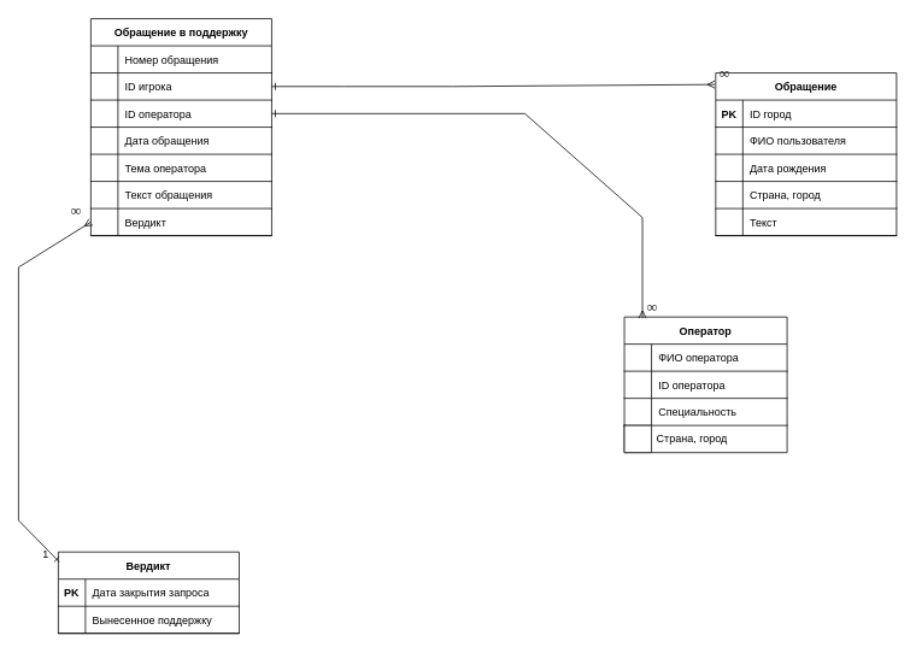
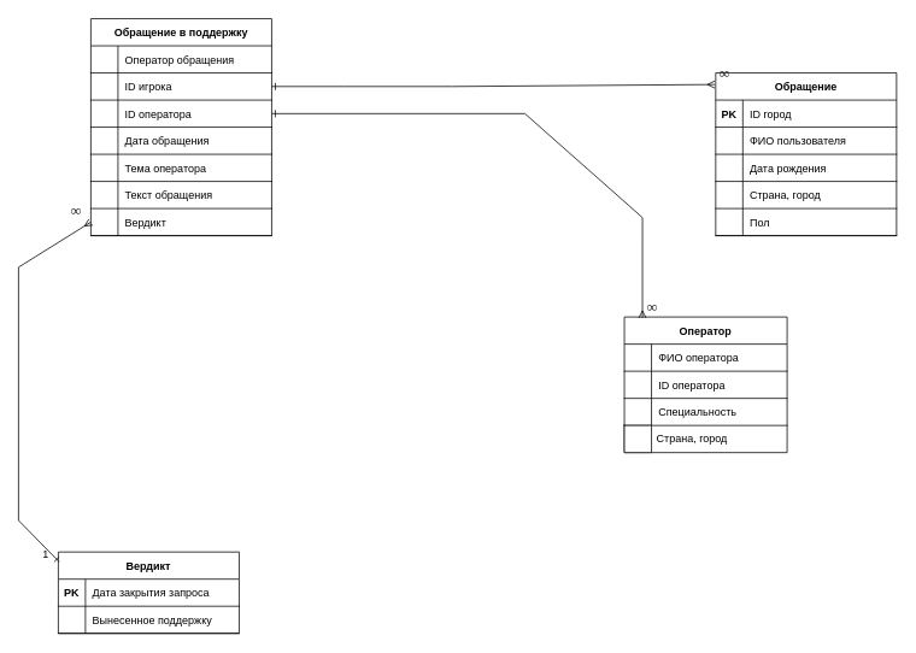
  <mxCell id="0" />
  <mxCell id="1" parent="0" />
  <mxCell id="2" value="Оператор" style="shape=table;startSize=30;container=1;collapsible=1;childLayout=tableLayout;fixedRows=1;rowLines=0;fontStyle=1;align=center;resizeLast=1;" vertex="1" parent="1"><mxGeometry x="690" y="350" width="180" height="150" as="geometry" /></mxCell>
  <mxCell id="3" value="" style="shape=tableRow;horizontal=0;startSize=0;swimlaneHead=0;swimlaneBody=0;fillColor=none;collapsible=0;dropTarget=0;points=[[0,0.5],[1,0.5]];portConstraint=eastwest;top=0;left=0;right=0;bottom=1;" vertex="1" parent="2"><mxGeometry y="30" width="180" height="30" as="geometry" /></mxCell>
  <mxCell id="4" value="" style="shape=partialRectangle;connectable=0;fillColor=none;top=0;left=0;bottom=0;right=0;fontStyle=1;overflow=hidden;" vertex="1" parent="3"><mxGeometry width="30" height="30" as="geometry"><mxRectangle width="30" height="30" as="alternateBounds" /></mxGeometry></mxCell>
  <mxCell id="5" value="ФИО оператора" style="shape=partialRectangle;connectable=0;fillColor=none;top=0;left=0;bottom=0;right=0;align=left;spacingLeft=6;fontStyle=0;overflow=hidden;" vertex="1" parent="3"><mxGeometry x="30" width="150" height="30" as="geometry"><mxRectangle width="150" height="30" as="alternateBounds" /></mxGeometry></mxCell>
  <mxCell id="6" value="" style="shape=tableRow;horizontal=0;startSize=0;swimlaneHead=0;swimlaneBody=0;fillColor=none;collapsible=0;dropTarget=0;points=[[0,0.5],[1,0.5]];portConstraint=eastwest;top=0;left=0;right=0;bottom=1;" vertex="1" parent="2"><mxGeometry y="60" width="180" height="30" as="geometry" /></mxCell>
  <mxCell id="7" value="" style="shape=partialRectangle;connectable=0;fillColor=none;top=0;left=0;bottom=0;right=0;fontStyle=1;overflow=hidden;" vertex="1" parent="6"><mxGeometry width="30" height="30" as="geometry"><mxRectangle width="30" height="30" as="alternateBounds" /></mxGeometry></mxCell>
  <mxCell id="8" value="ID оператора" style="shape=partialRectangle;connectable=0;fillColor=none;top=0;left=0;bottom=0;right=0;align=left;spacingLeft=6;fontStyle=0;overflow=hidden;" vertex="1" parent="6"><mxGeometry x="30" width="150" height="30" as="geometry"><mxRectangle width="150" height="30" as="alternateBounds" /></mxGeometry></mxCell>
  <mxCell id="9" value="" style="shape=tableRow;horizontal=0;startSize=0;swimlaneHead=0;swimlaneBody=0;fillColor=none;collapsible=0;dropTarget=0;points=[[0,0.5],[1,0.5]];portConstraint=eastwest;top=0;left=0;right=0;bottom=1;" vertex="1" parent="2"><mxGeometry y="90" width="180" height="30" as="geometry" /></mxCell>
  <mxCell id="10" value="" style="shape=partialRectangle;connectable=0;fillColor=none;top=0;left=0;bottom=0;right=0;fontStyle=1;overflow=hidden;" vertex="1" parent="9"><mxGeometry width="30" height="30" as="geometry"><mxRectangle width="30" height="30" as="alternateBounds" /></mxGeometry></mxCell>
  <mxCell id="11" value="Специальность" style="shape=partialRectangle;connectable=0;fillColor=none;top=0;left=0;bottom=0;right=0;align=left;spacingLeft=6;fontStyle=0;overflow=hidden;" vertex="1" parent="9"><mxGeometry x="30" width="150" height="30" as="geometry"><mxRectangle width="150" height="30" as="alternateBounds" /></mxGeometry></mxCell>
  <mxCell id="12" value="Обращение" style="shape=table;startSize=30;container=1;collapsible=1;childLayout=tableLayout;fixedRows=1;rowLines=0;fontStyle=1;align=center;resizeLast=1;" vertex="1" parent="1"><mxGeometry x="791" y="80" width="200" height="180" as="geometry" /></mxCell>
  <mxCell id="13" value="" style="shape=tableRow;horizontal=0;startSize=0;swimlaneHead=0;swimlaneBody=0;fillColor=none;collapsible=0;dropTarget=0;points=[[0,0.5],[1,0.5]];portConstraint=eastwest;top=0;left=0;right=0;bottom=1;" vertex="1" parent="12"><mxGeometry y="30" width="200" height="30" as="geometry" /></mxCell>
  <mxCell id="14" value="PK" style="shape=partialRectangle;connectable=0;fillColor=none;top=0;left=0;bottom=0;right=0;fontStyle=1;overflow=hidden;" vertex="1" parent="13"><mxGeometry width="30" height="30" as="geometry"><mxRectangle width="30" height="30" as="alternateBounds" /></mxGeometry></mxCell>
  <mxCell id="15" value="ID город" style="shape=partialRectangle;connectable=0;fillColor=none;top=0;left=0;bottom=0;right=0;align=left;spacingLeft=6;fontStyle=0;overflow=hidden;" vertex="1" parent="13"><mxGeometry x="30" width="170" height="30" as="geometry"><mxRectangle width="170" height="30" as="alternateBounds" /></mxGeometry></mxCell>
  <mxCell id="16" value="" style="shape=tableRow;horizontal=0;startSize=0;swimlaneHead=0;swimlaneBody=0;fillColor=none;collapsible=0;dropTarget=0;points=[[0,0.5],[1,0.5]];portConstraint=eastwest;top=0;left=0;right=0;bottom=1;" vertex="1" parent="12"><mxGeometry y="60" width="200" height="30" as="geometry" /></mxCell>
  <mxCell id="17" value="" style="shape=partialRectangle;connectable=0;fillColor=none;top=0;left=0;bottom=0;right=0;fontStyle=1;overflow=hidden;" vertex="1" parent="16"><mxGeometry width="30" height="30" as="geometry"><mxRectangle width="30" height="30" as="alternateBounds" /></mxGeometry></mxCell>
  <mxCell id="18" value="ФИО пользователя" style="shape=partialRectangle;connectable=0;fillColor=none;top=0;left=0;bottom=0;right=0;align=left;spacingLeft=6;fontStyle=0;overflow=hidden;" vertex="1" parent="16"><mxGeometry x="30" width="170" height="30" as="geometry"><mxRectangle width="170" height="30" as="alternateBounds" /></mxGeometry></mxCell>
  <mxCell id="19" value="" style="shape=tableRow;horizontal=0;startSize=0;swimlaneHead=0;swimlaneBody=0;fillColor=none;collapsible=0;dropTarget=0;points=[[0,0.5],[1,0.5]];portConstraint=eastwest;top=0;left=0;right=0;bottom=1;" vertex="1" parent="12"><mxGeometry y="90" width="200" height="30" as="geometry" /></mxCell>
  <mxCell id="20" value="" style="shape=partialRectangle;connectable=0;fillColor=none;top=0;left=0;bottom=0;right=0;fontStyle=1;overflow=hidden;" vertex="1" parent="19"><mxGeometry width="30" height="30" as="geometry"><mxRectangle width="30" height="30" as="alternateBounds" /></mxGeometry></mxCell>
  <mxCell id="21" value="Дата рождения" style="shape=partialRectangle;connectable=0;fillColor=none;top=0;left=0;bottom=0;right=0;align=left;spacingLeft=6;fontStyle=0;overflow=hidden;" vertex="1" parent="19"><mxGeometry x="30" width="170" height="30" as="geometry"><mxRectangle width="170" height="30" as="alternateBounds" /></mxGeometry></mxCell>
  <mxCell id="22" value="" style="shape=tableRow;horizontal=0;startSize=0;swimlaneHead=0;swimlaneBody=0;fillColor=none;collapsible=0;dropTarget=0;points=[[0,0.5],[1,0.5]];portConstraint=eastwest;top=0;left=0;right=0;bottom=1;" vertex="1" parent="12"><mxGeometry y="120" width="200" height="30" as="geometry" /></mxCell>
  <mxCell id="23" value="" style="shape=partialRectangle;connectable=0;fillColor=none;top=0;left=0;bottom=0;right=0;fontStyle=1;overflow=hidden;" vertex="1" parent="22"><mxGeometry width="30" height="30" as="geometry"><mxRectangle width="30" height="30" as="alternateBounds" /></mxGeometry></mxCell>
  <mxCell id="24" value="Страна, город" style="shape=partialRectangle;connectable=0;fillColor=none;top=0;left=0;bottom=0;right=0;align=left;spacingLeft=6;fontStyle=0;overflow=hidden;" vertex="1" parent="22"><mxGeometry x="30" width="170" height="30" as="geometry"><mxRectangle width="170" height="30" as="alternateBounds" /></mxGeometry></mxCell>
  <mxCell id="25" value="" style="shape=tableRow;horizontal=0;startSize=0;swimlaneHead=0;swimlaneBody=0;fillColor=none;collapsible=0;dropTarget=0;points=[[0,0.5],[1,0.5]];portConstraint=eastwest;top=0;left=0;right=0;bottom=1;" vertex="1" parent="12"><mxGeometry y="150" width="200" height="30" as="geometry" /></mxCell>
  <mxCell id="26" value="" style="shape=partialRectangle;connectable=0;fillColor=none;top=0;left=0;bottom=0;right=0;fontStyle=1;overflow=hidden;" vertex="1" parent="25"><mxGeometry width="30" height="30" as="geometry"><mxRectangle width="30" height="30" as="alternateBounds" /></mxGeometry></mxCell>
- <mxCell id="27" value="Текст" style="shape=partialRectangle;connectable=0;fillColor=none;top=0;left=0;bottom=0;right=0;align=left;spacingLeft=6;fontStyle=0;overflow=hidden;" vertex="1" parent="25"><mxGeometry x="30" width="170" height="30" as="geometry"><mxRectangle width="170" height="30" as="alternateBounds" /></mxGeometry></mxCell>
+ <mxCell id="27" value="Пол" style="shape=partialRectangle;connectable=0;fillColor=none;top=0;left=0;bottom=0;right=0;align=left;spacingLeft=6;fontStyle=0;overflow=hidden;" vertex="1" parent="25"><mxGeometry x="30" width="170" height="30" as="geometry"><mxRectangle width="170" height="30" as="alternateBounds" /></mxGeometry></mxCell>
  <mxCell id="28" value="Обращение в поддержку" style="shape=table;startSize=30;container=1;collapsible=1;childLayout=tableLayout;fixedRows=1;rowLines=0;fontStyle=1;align=center;resizeLast=1;" vertex="1" parent="1"><mxGeometry x="100" y="20" width="200" height="240" as="geometry" /></mxCell>
  <mxCell id="29" value="" style="shape=tableRow;horizontal=0;startSize=0;swimlaneHead=0;swimlaneBody=0;fillColor=none;collapsible=0;dropTarget=0;points=[[0,0.5],[1,0.5]];portConstraint=eastwest;top=0;left=0;right=0;bottom=1;" vertex="1" parent="28"><mxGeometry y="30" width="200" height="30" as="geometry" /></mxCell>
  <mxCell id="30" value="" style="shape=partialRectangle;connectable=0;fillColor=none;top=0;left=0;bottom=0;right=0;fontStyle=1;overflow=hidden;" vertex="1" parent="29"><mxGeometry width="30" height="30" as="geometry"><mxRectangle width="30" height="30" as="alternateBounds" /></mxGeometry></mxCell>
- <mxCell id="31" value="Номер обращения" style="shape=partialRectangle;connectable=0;fillColor=none;top=0;left=0;bottom=0;right=0;align=left;spacingLeft=6;fontStyle=0;overflow=hidden;" vertex="1" parent="29"><mxGeometry x="30" width="170" height="30" as="geometry"><mxRectangle width="170" height="30" as="alternateBounds" /></mxGeometry></mxCell>
+ <mxCell id="31" value="Оператор обращения" style="shape=partialRectangle;connectable=0;fillColor=none;top=0;left=0;bottom=0;right=0;align=left;spacingLeft=6;fontStyle=0;overflow=hidden;" vertex="1" parent="29"><mxGeometry x="30" width="170" height="30" as="geometry"><mxRectangle width="170" height="30" as="alternateBounds" /></mxGeometry></mxCell>
  <mxCell id="32" value="" style="shape=tableRow;horizontal=0;startSize=0;swimlaneHead=0;swimlaneBody=0;fillColor=none;collapsible=0;dropTarget=0;points=[[0,0.5],[1,0.5]];portConstraint=eastwest;top=0;left=0;right=0;bottom=1;" vertex="1" parent="28"><mxGeometry y="60" width="200" height="30" as="geometry" /></mxCell>
  <mxCell id="33" value="" style="shape=partialRectangle;connectable=0;fillColor=none;top=0;left=0;bottom=0;right=0;fontStyle=1;overflow=hidden;" vertex="1" parent="32"><mxGeometry width="30" height="30" as="geometry"><mxRectangle width="30" height="30" as="alternateBounds" /></mxGeometry></mxCell>
  <mxCell id="34" value="ID игрока" style="shape=partialRectangle;connectable=0;fillColor=none;top=0;left=0;bottom=0;right=0;align=left;spacingLeft=6;fontStyle=0;overflow=hidden;" vertex="1" parent="32"><mxGeometry x="30" width="170" height="30" as="geometry"><mxRectangle width="170" height="30" as="alternateBounds" /></mxGeometry></mxCell>
  <mxCell id="35" value="" style="shape=tableRow;horizontal=0;startSize=0;swimlaneHead=0;swimlaneBody=0;fillColor=none;collapsible=0;dropTarget=0;points=[[0,0.5],[1,0.5]];portConstraint=eastwest;top=0;left=0;right=0;bottom=1;" vertex="1" parent="28"><mxGeometry y="90" width="200" height="30" as="geometry" /></mxCell>
  <mxCell id="36" value="" style="shape=partialRectangle;connectable=0;fillColor=none;top=0;left=0;bottom=0;right=0;fontStyle=1;overflow=hidden;" vertex="1" parent="35"><mxGeometry width="30" height="30" as="geometry"><mxRectangle width="30" height="30" as="alternateBounds" /></mxGeometry></mxCell>
  <mxCell id="37" value="ID оператора" style="shape=partialRectangle;connectable=0;fillColor=none;top=0;left=0;bottom=0;right=0;align=left;spacingLeft=6;fontStyle=0;overflow=hidden;" vertex="1" parent="35"><mxGeometry x="30" width="170" height="30" as="geometry"><mxRectangle width="170" height="30" as="alternateBounds" /></mxGeometry></mxCell>
  <mxCell id="38" value="" style="shape=tableRow;horizontal=0;startSize=0;swimlaneHead=0;swimlaneBody=0;fillColor=none;collapsible=0;dropTarget=0;points=[[0,0.5],[1,0.5]];portConstraint=eastwest;top=0;left=0;right=0;bottom=1;" vertex="1" parent="28"><mxGeometry y="120" width="200" height="30" as="geometry" /></mxCell>
  <mxCell id="39" value="" style="shape=partialRectangle;connectable=0;fillColor=none;top=0;left=0;bottom=0;right=0;fontStyle=1;overflow=hidden;" vertex="1" parent="38"><mxGeometry width="30" height="30" as="geometry"><mxRectangle width="30" height="30" as="alternateBounds" /></mxGeometry></mxCell>
  <mxCell id="40" value="Дата обращения" style="shape=partialRectangle;connectable=0;fillColor=none;top=0;left=0;bottom=0;right=0;align=left;spacingLeft=6;fontStyle=0;overflow=hidden;" vertex="1" parent="38"><mxGeometry x="30" width="170" height="30" as="geometry"><mxRectangle width="170" height="30" as="alternateBounds" /></mxGeometry></mxCell>
  <mxCell id="41" value="" style="shape=tableRow;horizontal=0;startSize=0;swimlaneHead=0;swimlaneBody=0;fillColor=none;collapsible=0;dropTarget=0;points=[[0,0.5],[1,0.5]];portConstraint=eastwest;top=0;left=0;right=0;bottom=1;" vertex="1" parent="28"><mxGeometry y="150" width="200" height="30" as="geometry" /></mxCell>
  <mxCell id="42" value="" style="shape=partialRectangle;connectable=0;fillColor=none;top=0;left=0;bottom=0;right=0;fontStyle=1;overflow=hidden;" vertex="1" parent="41"><mxGeometry width="30" height="30" as="geometry"><mxRectangle width="30" height="30" as="alternateBounds" /></mxGeometry></mxCell>
  <mxCell id="43" value="Тема оператора" style="shape=partialRectangle;connectable=0;fillColor=none;top=0;left=0;bottom=0;right=0;align=left;spacingLeft=6;fontStyle=0;overflow=hidden;" vertex="1" parent="41"><mxGeometry x="30" width="170" height="30" as="geometry"><mxRectangle width="170" height="30" as="alternateBounds" /></mxGeometry></mxCell>
  <mxCell id="44" value="" style="shape=tableRow;horizontal=0;startSize=0;swimlaneHead=0;swimlaneBody=0;fillColor=none;collapsible=0;dropTarget=0;points=[[0,0.5],[1,0.5]];portConstraint=eastwest;top=0;left=0;right=0;bottom=1;" vertex="1" parent="28"><mxGeometry y="180" width="200" height="30" as="geometry" /></mxCell>
  <mxCell id="45" value="" style="shape=partialRectangle;connectable=0;fillColor=none;top=0;left=0;bottom=0;right=0;fontStyle=1;overflow=hidden;" vertex="1" parent="44"><mxGeometry width="30" height="30" as="geometry"><mxRectangle width="30" height="30" as="alternateBounds" /></mxGeometry></mxCell>
  <mxCell id="46" value="Текст обращения" style="shape=partialRectangle;connectable=0;fillColor=none;top=0;left=0;bottom=0;right=0;align=left;spacingLeft=6;fontStyle=0;overflow=hidden;" vertex="1" parent="44"><mxGeometry x="30" width="170" height="30" as="geometry"><mxRectangle width="170" height="30" as="alternateBounds" /></mxGeometry></mxCell>
  <mxCell id="47" value="" style="shape=tableRow;horizontal=0;startSize=0;swimlaneHead=0;swimlaneBody=0;fillColor=none;collapsible=0;dropTarget=0;points=[[0,0.5],[1,0.5]];portConstraint=eastwest;top=0;left=0;right=0;bottom=1;" vertex="1" parent="28"><mxGeometry y="210" width="200" height="30" as="geometry" /></mxCell>
  <mxCell id="48" value="" style="shape=partialRectangle;connectable=0;fillColor=none;top=0;left=0;bottom=0;right=0;fontStyle=1;overflow=hidden;" vertex="1" parent="47"><mxGeometry width="30" height="30" as="geometry"><mxRectangle width="30" height="30" as="alternateBounds" /></mxGeometry></mxCell>
  <mxCell id="49" value="Вердикт" style="shape=partialRectangle;connectable=0;fillColor=none;top=0;left=0;bottom=0;right=0;align=left;spacingLeft=6;fontStyle=0;overflow=hidden;" vertex="1" parent="47"><mxGeometry x="30" width="170" height="30" as="geometry"><mxRectangle width="170" height="30" as="alternateBounds" /></mxGeometry></mxCell>
  <mxCell id="50" value="Вердикт" style="shape=table;startSize=30;container=1;collapsible=1;childLayout=tableLayout;fixedRows=1;rowLines=0;fontStyle=1;align=center;resizeLast=1;" vertex="1" parent="1"><mxGeometry x="64" y="610" width="200" height="90" as="geometry" /></mxCell>
  <mxCell id="51" value="" style="shape=tableRow;horizontal=0;startSize=0;swimlaneHead=0;swimlaneBody=0;fillColor=none;collapsible=0;dropTarget=0;points=[[0,0.5],[1,0.5]];portConstraint=eastwest;top=0;left=0;right=0;bottom=1;" vertex="1" parent="50"><mxGeometry y="30" width="200" height="30" as="geometry" /></mxCell>
  <mxCell id="52" value="PK" style="shape=partialRectangle;connectable=0;fillColor=none;top=0;left=0;bottom=0;right=0;fontStyle=1;overflow=hidden;" vertex="1" parent="51"><mxGeometry width="30" height="30" as="geometry"><mxRectangle width="30" height="30" as="alternateBounds" /></mxGeometry></mxCell>
  <mxCell id="53" value="Дата закрытия запроса" style="shape=partialRectangle;connectable=0;fillColor=none;top=0;left=0;bottom=0;right=0;align=left;spacingLeft=6;fontStyle=0;overflow=hidden;" vertex="1" parent="51"><mxGeometry x="30" width="170" height="30" as="geometry"><mxRectangle width="170" height="30" as="alternateBounds" /></mxGeometry></mxCell>
  <mxCell id="54" value="" style="shape=tableRow;horizontal=0;startSize=0;swimlaneHead=0;swimlaneBody=0;fillColor=none;collapsible=0;dropTarget=0;points=[[0,0.5],[1,0.5]];portConstraint=eastwest;top=0;left=0;right=0;bottom=1;" vertex="1" parent="50"><mxGeometry y="60" width="200" height="30" as="geometry" /></mxCell>
  <mxCell id="55" value="" style="shape=partialRectangle;connectable=0;fillColor=none;top=0;left=0;bottom=0;right=0;fontStyle=1;overflow=hidden;" vertex="1" parent="54"><mxGeometry width="30" height="30" as="geometry"><mxRectangle width="30" height="30" as="alternateBounds" /></mxGeometry></mxCell>
  <mxCell id="56" value="Вынесенное поддержку" style="shape=partialRectangle;connectable=0;fillColor=none;top=0;left=0;bottom=0;right=0;align=left;spacingLeft=6;fontStyle=0;overflow=hidden;" vertex="1" parent="54"><mxGeometry x="30" width="170" height="30" as="geometry"><mxRectangle width="170" height="30" as="alternateBounds" /></mxGeometry></mxCell>
  <mxCell id="57" value="" style="endArrow=ERmany;html=1;rounded=0;startArrow=ERone;startFill=0;endFill=0;exitX=1;exitY=0.5;exitDx=0;exitDy=0;entryX=-0.005;entryY=0.071;entryDx=0;entryDy=0;entryPerimeter=0;" edge="1" parent="1" source="32" target="12"><mxGeometry relative="1" as="geometry"><mxPoint x="250" y="380" as="sourcePoint" /><mxPoint x="790" y="40" as="targetPoint" /><Array as="points"><mxPoint x="380" y="95" /><mxPoint x="500" y="95" /></Array></mxGeometry></mxCell>
  <mxCell id="58" value="&lt;span style=&quot;color: rgb(32, 33, 34); font-family: times, serif, &amp;quot;palatino linotype&amp;quot;, &amp;quot;new athena unicode&amp;quot;, athena, gentium, code2000; font-size: 16.8px; text-align: start;&quot;&gt;∞&lt;/span&gt;" style="resizable=0;html=1;align=right;verticalAlign=bottom;" connectable="0" vertex="1" parent="57"><mxGeometry x="1" relative="1" as="geometry"><mxPoint x="17" as="offset" /></mxGeometry></mxCell>
  <mxCell id="59" value="" style="endArrow=ERmany;html=1;rounded=0;startArrow=ERone;startFill=0;endFill=0;exitX=1;exitY=0.5;exitDx=0;exitDy=0;entryX=0.111;entryY=0.008;entryDx=0;entryDy=0;entryPerimeter=0;" edge="1" parent="1" source="35" target="2"><mxGeometry relative="1" as="geometry"><mxPoint x="620" y="305" as="sourcePoint" /><mxPoint x="680" y="320" as="targetPoint" /><Array as="points"><mxPoint x="580" y="125" /><mxPoint x="710" y="240" /></Array></mxGeometry></mxCell>
  <mxCell id="60" value="&lt;span style=&quot;color: rgb(32, 33, 34); font-family: times, serif, &amp;quot;palatino linotype&amp;quot;, &amp;quot;new athena unicode&amp;quot;, athena, gentium, code2000; font-size: 16.8px; text-align: start;&quot;&gt;∞&lt;/span&gt;" style="resizable=0;html=1;align=right;verticalAlign=bottom;" connectable="0" vertex="1" parent="59"><mxGeometry x="1" relative="1" as="geometry"><mxPoint x="17" as="offset" /></mxGeometry></mxCell>
  <mxCell id="61" value="" style="endArrow=ERmany;html=1;rounded=0;startArrow=ERone;startFill=0;endFill=0;entryX=0;entryY=0.5;entryDx=0;entryDy=0;exitX=0.005;exitY=0.122;exitDx=0;exitDy=0;exitPerimeter=0;" edge="1" parent="1" source="50" target="47"><mxGeometry relative="1" as="geometry"><mxPoint x="100" y="560" as="sourcePoint" /><mxPoint x="282.6" y="486.08" as="targetPoint" /><Array as="points"><mxPoint x="20" y="575" /><mxPoint x="20" y="295" /></Array></mxGeometry></mxCell>
  <mxCell id="62" value="1" style="resizable=0;html=1;align=left;verticalAlign=bottom;" connectable="0" vertex="1" parent="61"><mxGeometry x="-1" relative="1" as="geometry"><mxPoint x="-20" as="offset" /></mxGeometry></mxCell>
  <mxCell id="63" value="&lt;span style=&quot;color: rgb(32, 33, 34); font-family: times, serif, &amp;quot;palatino linotype&amp;quot;, &amp;quot;new athena unicode&amp;quot;, athena, gentium, code2000; font-size: 16.8px; text-align: start;&quot;&gt;∞&lt;/span&gt;" style="resizable=0;html=1;align=right;verticalAlign=bottom;" connectable="0" vertex="1" parent="61"><mxGeometry x="1" relative="1" as="geometry"><mxPoint x="-10" as="offset" /></mxGeometry></mxCell>
  <mxCell id="64" value="" style="shape=partialRectangle;connectable=0;top=1;left=1;bottom=1;right=1;fontStyle=1;overflow=hidden;perimeterSpacing=1;" vertex="1" parent="1"><mxGeometry x="690" y="470" width="30" height="30" as="geometry"><mxRectangle width="30" height="30" as="alternateBounds" /></mxGeometry></mxCell>
  <mxCell id="65" value="&lt;div style=&quot;text-align: left;&quot;&gt;&lt;span style=&quot;background-color: initial;&quot;&gt;Страна, город&lt;/span&gt;&lt;/div&gt;" style="text;html=1;strokeColor=none;fillColor=none;align=center;verticalAlign=middle;whiteSpace=wrap;rounded=0;" vertex="1" parent="1"><mxGeometry x="720" y="470" width="90" height="30" as="geometry" /></mxCell>
